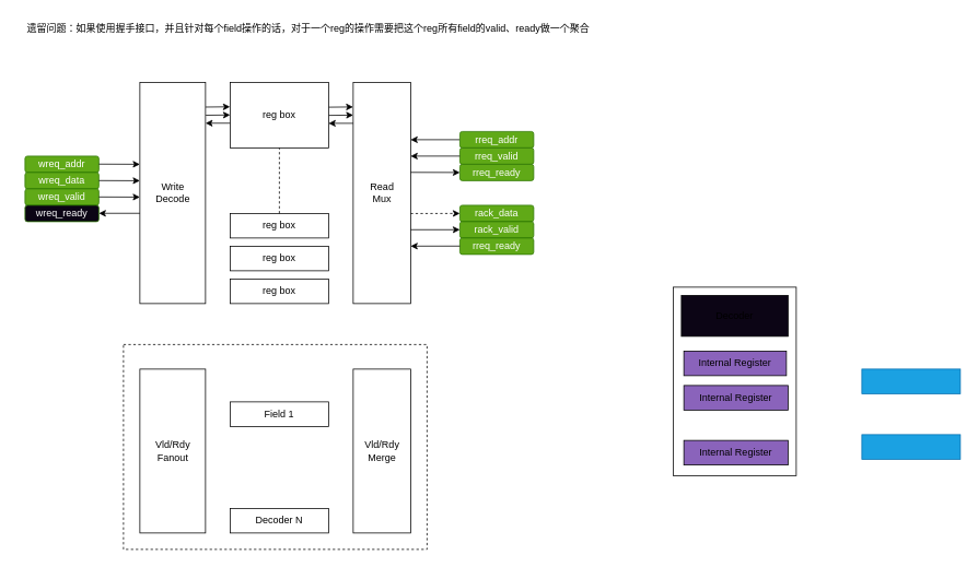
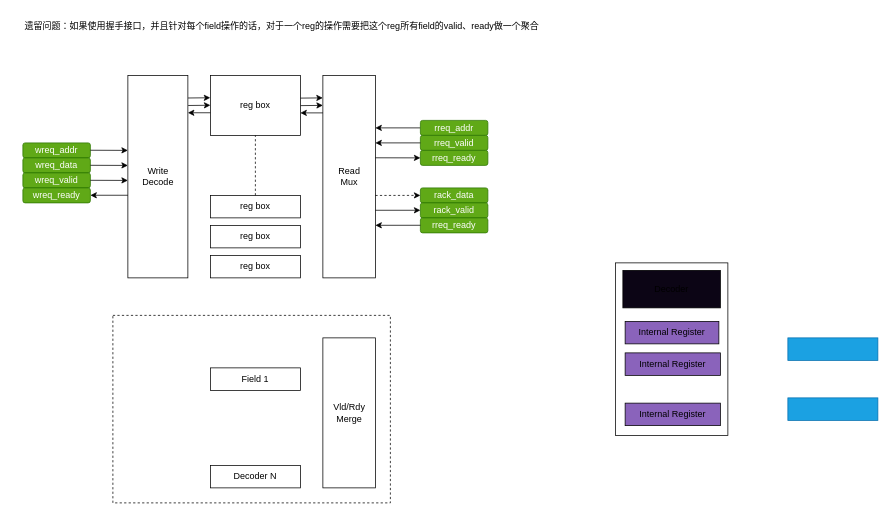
  <mxCell id="0" />
  <mxCell id="1" parent="0" />
  <mxCell id="2" value="reg box" style="rounded=0;whiteSpace=wrap;html=1;" parent="1" vertex="1"><mxGeometry x="280" y="100" width="120" height="80" as="geometry" /></mxCell>
  <mxCell id="3" value="reg box" style="rounded=0;whiteSpace=wrap;html=1;" parent="1" vertex="1"><mxGeometry x="280" y="260" width="120" height="30" as="geometry" /></mxCell>
  <mxCell id="4" value="reg box" style="rounded=0;whiteSpace=wrap;html=1;" parent="1" vertex="1"><mxGeometry x="280" y="300" width="120" height="30" as="geometry" /></mxCell>
  <mxCell id="5" value="reg box" style="rounded=0;whiteSpace=wrap;html=1;" parent="1" vertex="1"><mxGeometry x="280" y="340" width="120" height="30" as="geometry" /></mxCell>
  <mxCell id="6" value="Read&lt;br&gt;Mux" style="shadow=0;dashed=0;align=center;html=1;strokeWidth=1;shape=mxgraph.rtl.abstract.entity;container=1;collapsible=0;kind=mux;drawPins=0;left=4;right=1;bottom=0;" parent="1" vertex="1"><mxGeometry x="430" y="100" width="70" height="270" as="geometry" /></mxCell>
  <mxCell id="7" value="" style="endArrow=classic;html=1;exitX=0;exitY=0.5;exitDx=0;exitDy=0;" parent="1" source="8" edge="1"><mxGeometry width="50" height="50" relative="1" as="geometry"><mxPoint x="540" y="170" as="sourcePoint" /><mxPoint x="500" y="170" as="targetPoint" /></mxGeometry></mxCell>
  <mxCell id="8" value="rreq_addr" style="rounded=1;whiteSpace=wrap;html=1;fillColor=#60a917;strokeColor=#2D7600;fontColor=#ffffff;" parent="1" vertex="1"><mxGeometry x="560" y="160" width="90" height="20" as="geometry" /></mxCell>
  <mxCell id="9" value="rreq_valid" style="rounded=1;whiteSpace=wrap;html=1;fillColor=#60a917;strokeColor=#2D7600;fontColor=#ffffff;" parent="1" vertex="1"><mxGeometry x="560" y="180" width="90" height="20" as="geometry" /></mxCell>
  <mxCell id="10" value="" style="endArrow=classic;html=1;entryX=1;entryY=0.278;entryDx=0;entryDy=0;entryPerimeter=0;exitX=0;exitY=0.5;exitDx=0;exitDy=0;" parent="1" edge="1"><mxGeometry width="50" height="50" relative="1" as="geometry"><mxPoint x="560" y="190" as="sourcePoint" /><mxPoint x="500" y="190.04" as="targetPoint" /></mxGeometry></mxCell>
  <mxCell id="11" value="rack_data" style="rounded=1;whiteSpace=wrap;html=1;fillColor=#60a917;strokeColor=#2D7600;fontColor=#ffffff;" parent="1" vertex="1"><mxGeometry x="560" y="250" width="90" height="20" as="geometry" /></mxCell>
  <mxCell id="12" value="" style="endArrow=classic;html=1;entryX=0;entryY=0.5;entryDx=0;entryDy=0;exitX=1;exitY=0.593;exitDx=0;exitDy=0;exitPerimeter=0;dashed=1;" parent="1" source="6" target="11" edge="1"><mxGeometry width="50" height="50" relative="1" as="geometry"><mxPoint x="500" y="350.09" as="sourcePoint" /><mxPoint x="510" y="250.04" as="targetPoint" /></mxGeometry></mxCell>
  <mxCell id="13" value="rack_valid" style="rounded=1;whiteSpace=wrap;html=1;fillColor=#60a917;strokeColor=#2D7600;fontColor=#ffffff;" parent="1" vertex="1"><mxGeometry x="560" y="270" width="90" height="20" as="geometry" /></mxCell>
  <mxCell id="14" value="rreq_ready" style="rounded=1;whiteSpace=wrap;html=1;fillColor=#60a917;strokeColor=#2D7600;fontColor=#ffffff;" parent="1" vertex="1"><mxGeometry x="560" y="200" width="90" height="20" as="geometry" /></mxCell>
  <mxCell id="15" value="" style="endArrow=classic;html=1;entryX=0;entryY=0.5;entryDx=0;entryDy=0;exitX=1;exitY=0.407;exitDx=0;exitDy=0;exitPerimeter=0;" parent="1" source="6" target="14" edge="1"><mxGeometry width="50" height="50" relative="1" as="geometry"><mxPoint x="570" y="200" as="sourcePoint" /><mxPoint x="510" y="200.04" as="targetPoint" /></mxGeometry></mxCell>
  <mxCell id="16" value="rreq_ready" style="rounded=1;whiteSpace=wrap;html=1;fillColor=#60a917;strokeColor=#2D7600;fontColor=#ffffff;" parent="1" vertex="1"><mxGeometry x="560" y="290" width="90" height="20" as="geometry" /></mxCell>
  <mxCell id="17" value="" style="endArrow=classic;html=1;entryX=0;entryY=0.5;entryDx=0;entryDy=0;exitX=0;exitY=0;exitDx=70;exitDy=140;exitPerimeter=0;" parent="1" edge="1"><mxGeometry width="50" height="50" relative="1" as="geometry"><mxPoint x="500" y="279.86" as="sourcePoint" /><mxPoint x="560" y="279.86" as="targetPoint" /></mxGeometry></mxCell>
  <mxCell id="18" value="" style="endArrow=classic;html=1;entryX=1;entryY=0.278;entryDx=0;entryDy=0;entryPerimeter=0;exitX=0;exitY=0.5;exitDx=0;exitDy=0;" parent="1" edge="1"><mxGeometry width="50" height="50" relative="1" as="geometry"><mxPoint x="560" y="299.86" as="sourcePoint" /><mxPoint x="500" y="299.9" as="targetPoint" /></mxGeometry></mxCell>
  <mxCell id="19" value="" style="endArrow=none;dashed=1;html=1;entryX=0.5;entryY=1;entryDx=0;entryDy=0;exitX=0.5;exitY=0;exitDx=0;exitDy=0;" parent="1" source="3" target="2" edge="1"><mxGeometry width="50" height="50" relative="1" as="geometry"><mxPoint x="220" y="230" as="sourcePoint" /><mxPoint x="270" y="180" as="targetPoint" /></mxGeometry></mxCell>
  <mxCell id="20" value="" style="endArrow=classic;html=1;entryX=-0.002;entryY=0.037;entryDx=0;entryDy=0;entryPerimeter=0;exitX=1.002;exitY=0.129;exitDx=0;exitDy=0;exitPerimeter=0;" parent="1" edge="1"><mxGeometry width="50" height="50" relative="1" as="geometry"><mxPoint x="400.24" y="130.33" as="sourcePoint" /><mxPoint x="429.86" y="130" as="targetPoint" /></mxGeometry></mxCell>
  <mxCell id="21" value="" style="endArrow=classic;html=1;entryX=-0.002;entryY=0.037;entryDx=0;entryDy=0;entryPerimeter=0;exitX=1.002;exitY=0.129;exitDx=0;exitDy=0;exitPerimeter=0;" parent="1" edge="1"><mxGeometry width="50" height="50" relative="1" as="geometry"><mxPoint x="400.38" y="140.33" as="sourcePoint" /><mxPoint x="430" y="140" as="targetPoint" /></mxGeometry></mxCell>
  <mxCell id="22" value="" style="endArrow=classic;html=1;exitX=0;exitY=0.5;exitDx=0;exitDy=0;" parent="1" edge="1"><mxGeometry width="50" height="50" relative="1" as="geometry"><mxPoint x="430" y="150.01" as="sourcePoint" /><mxPoint x="400" y="150.01" as="targetPoint" /></mxGeometry></mxCell>
  <mxCell id="23" value="Write&lt;br&gt;Decode" style="shadow=0;dashed=0;align=center;html=1;strokeWidth=1;shape=mxgraph.rtl.abstract.entity;container=1;collapsible=0;kind=demux;drawPins=0;left=1;right=4;bottom=0;" parent="1" vertex="1"><mxGeometry x="170" y="100" width="80" height="270" as="geometry" /></mxCell>
  <mxCell id="24" value="wreq_addr" style="rounded=1;whiteSpace=wrap;html=1;fillColor=#60a917;strokeColor=#2D7600;fontColor=#ffffff;" parent="1" vertex="1"><mxGeometry x="30" y="190" width="90" height="20" as="geometry" /></mxCell>
  <mxCell id="25" value="wreq_data" style="rounded=1;whiteSpace=wrap;html=1;fillColor=#60a917;strokeColor=#2D7600;fontColor=#ffffff;" parent="1" vertex="1"><mxGeometry x="30" y="210" width="90" height="20" as="geometry" /></mxCell>
  <mxCell id="26" value="wreq_valid" style="rounded=1;whiteSpace=wrap;html=1;fillColor=#60a917;strokeColor=#2D7600;fontColor=#ffffff;" parent="1" vertex="1"><mxGeometry x="30" y="230" width="90" height="20" as="geometry" /></mxCell>
- <mxCell id="27" value="wreq_ready" style="rounded=1;whiteSpace=wrap;html=1;fillColor=#0c0515;strokeColor=#2D7600;fontColor=#ffffff;" parent="1" vertex="1"><mxGeometry x="30" y="250" width="90" height="20" as="geometry" /></mxCell>
+ <mxCell id="27" value="wreq_ready" style="rounded=1;whiteSpace=wrap;html=1;fillColor=#60a917;strokeColor=#2D7600;fontColor=#ffffff;" parent="1" vertex="1"><mxGeometry x="30" y="250" width="90" height="20" as="geometry" /></mxCell>
  <mxCell id="28" value="" style="endArrow=classic;html=1;entryX=-0.002;entryY=0.037;entryDx=0;entryDy=0;entryPerimeter=0;exitX=1.002;exitY=0.129;exitDx=0;exitDy=0;exitPerimeter=0;" parent="1" edge="1"><mxGeometry width="50" height="50" relative="1" as="geometry"><mxPoint x="250.24" y="130.16" as="sourcePoint" /><mxPoint x="279.86" y="129.83" as="targetPoint" /></mxGeometry></mxCell>
  <mxCell id="29" value="" style="endArrow=classic;html=1;entryX=-0.002;entryY=0.037;entryDx=0;entryDy=0;entryPerimeter=0;exitX=1.002;exitY=0.129;exitDx=0;exitDy=0;exitPerimeter=0;" parent="1" edge="1"><mxGeometry width="50" height="50" relative="1" as="geometry"><mxPoint x="250.38" y="140.16" as="sourcePoint" /><mxPoint x="280" y="139.83" as="targetPoint" /></mxGeometry></mxCell>
  <mxCell id="30" value="" style="endArrow=classic;html=1;exitX=0;exitY=0.5;exitDx=0;exitDy=0;" parent="1" edge="1"><mxGeometry width="50" height="50" relative="1" as="geometry"><mxPoint x="280" y="149.84" as="sourcePoint" /><mxPoint x="250" y="149.84" as="targetPoint" /></mxGeometry></mxCell>
  <mxCell id="31" value="" style="endArrow=classic;html=1;exitX=1;exitY=0.407;exitDx=0;exitDy=0;exitPerimeter=0;" parent="1" edge="1"><mxGeometry width="50" height="50" relative="1" as="geometry"><mxPoint x="120" y="199.83" as="sourcePoint" /><mxPoint x="170" y="200" as="targetPoint" /></mxGeometry></mxCell>
  <mxCell id="32" value="" style="endArrow=classic;html=1;exitX=1;exitY=0.407;exitDx=0;exitDy=0;exitPerimeter=0;" parent="1" edge="1"><mxGeometry width="50" height="50" relative="1" as="geometry"><mxPoint x="120" y="219.9" as="sourcePoint" /><mxPoint x="170" y="220.07" as="targetPoint" /></mxGeometry></mxCell>
  <mxCell id="33" value="" style="endArrow=classic;html=1;exitX=1;exitY=0.407;exitDx=0;exitDy=0;exitPerimeter=0;" parent="1" edge="1"><mxGeometry width="50" height="50" relative="1" as="geometry"><mxPoint x="120" y="239.9" as="sourcePoint" /><mxPoint x="170" y="240.07" as="targetPoint" /></mxGeometry></mxCell>
  <mxCell id="34" value="" style="endArrow=classic;html=1;entryX=1;entryY=0.278;entryDx=0;entryDy=0;entryPerimeter=0;exitX=0;exitY=0.555;exitDx=0;exitDy=0;exitPerimeter=0;" parent="1" edge="1"><mxGeometry width="50" height="50" relative="1" as="geometry"><mxPoint x="170" y="259.85" as="sourcePoint" /><mxPoint x="120" y="259.84" as="targetPoint" /></mxGeometry></mxCell>
  <mxCell id="35" value="" style="rounded=0;whiteSpace=wrap;html=1;dashed=1;align=left;" parent="1" vertex="1"><mxGeometry x="150" y="420" width="370" height="250" as="geometry" /></mxCell>
  <mxCell id="36" value="遗留问题：如果使用握手接口，并且针对每个field操作的话，对于一个reg的操作需要把这个reg所有field的valid、ready做一个聚合" style="text;html=1;align=center;verticalAlign=middle;resizable=0;points=[];autosize=1;strokeColor=none;fillColor=none;" parent="1" vertex="1"><mxGeometry x="20" y="20" width="710" height="30" as="geometry" /></mxCell>
  <mxCell id="37" value="Field 1" style="rounded=0;whiteSpace=wrap;html=1;" parent="1" vertex="1"><mxGeometry x="280" y="490" width="120" height="30" as="geometry" /></mxCell>
  <mxCell id="38" value="Decoder N" style="rounded=0;whiteSpace=wrap;html=1;" parent="1" vertex="1"><mxGeometry x="280" y="620" width="120" height="30" as="geometry" /></mxCell>
- <mxCell id="39" value="Vld/Rdy&lt;br&gt;Fanout" style="shadow=0;dashed=0;align=center;html=1;strokeWidth=1;shape=mxgraph.rtl.abstract.entity;container=1;collapsible=0;kind=demux;drawPins=0;left=1;right=4;bottom=0;" parent="1" vertex="1"><mxGeometry x="170" y="450" width="80" height="200" as="geometry" /></mxCell>
  <mxCell id="40" value="Vld/Rdy&lt;br&gt;Merge" style="shadow=0;dashed=0;align=center;html=1;strokeWidth=1;shape=mxgraph.rtl.abstract.entity;container=1;collapsible=0;kind=mux;drawPins=0;left=4;right=1;bottom=0;" parent="1" vertex="1"><mxGeometry x="430" y="450" width="70" height="200" as="geometry" /></mxCell>
  <mxCell id="41" value="" style="rounded=0;whiteSpace=wrap;html=1;" parent="1" vertex="1"><mxGeometry x="820" y="350" width="150" height="230" as="geometry" /></mxCell>
  <mxCell id="42" value="" style="rounded=0;whiteSpace=wrap;html=1;fillColor=#1ba1e2;fontColor=#ffffff;strokeColor=#006EAF;labelBackgroundColor=none;" vertex="1" parent="1"><mxGeometry x="1050" y="450" width="120" height="30" as="geometry" /></mxCell>
  <mxCell id="43" value="Internal Register" style="rounded=0;whiteSpace=wrap;html=1;fillColor=#8a63bb;" vertex="1" parent="1"><mxGeometry x="833" y="470" width="127" height="30" as="geometry" /></mxCell>
  <mxCell id="44" value="Internal Register" style="rounded=0;whiteSpace=wrap;html=1;fillColor=#8a63bb;labelBackgroundColor=none;" vertex="1" parent="1"><mxGeometry x="833" y="428" width="125" height="30" as="geometry" /></mxCell>
  <mxCell id="45" value="Decoder" style="rounded=0;whiteSpace=wrap;html=1;fillColor=#0c0515;labelBackgroundColor=none;" vertex="1" parent="1"><mxGeometry x="830" y="360" width="130" height="50" as="geometry" /></mxCell>
  <mxCell id="46" value="" style="rounded=0;whiteSpace=wrap;html=1;fillColor=#1ba1e2;fontColor=#ffffff;strokeColor=#006EAF;labelBackgroundColor=none;" vertex="1" parent="1"><mxGeometry x="1050" y="530" width="120" height="30" as="geometry" /></mxCell>
  <mxCell id="47" value="Internal Register" style="rounded=0;whiteSpace=wrap;html=1;fillColor=#8a63bb;" vertex="1" parent="1"><mxGeometry x="833" y="537" width="127" height="30" as="geometry" /></mxCell>
